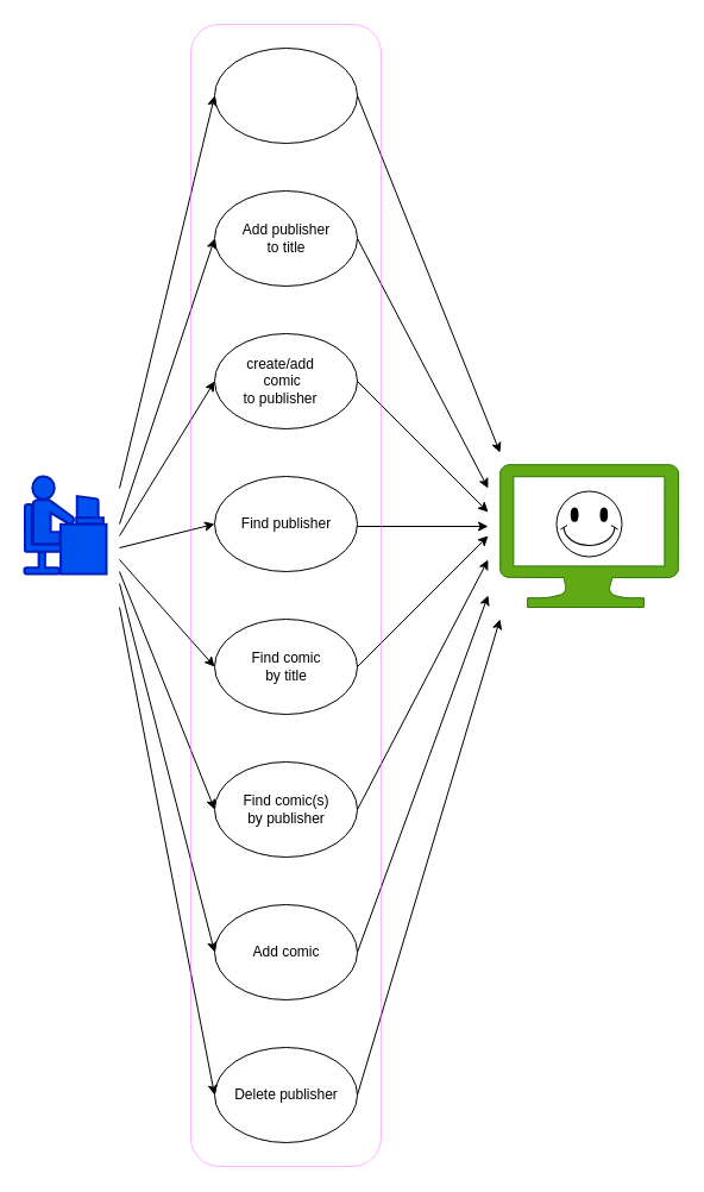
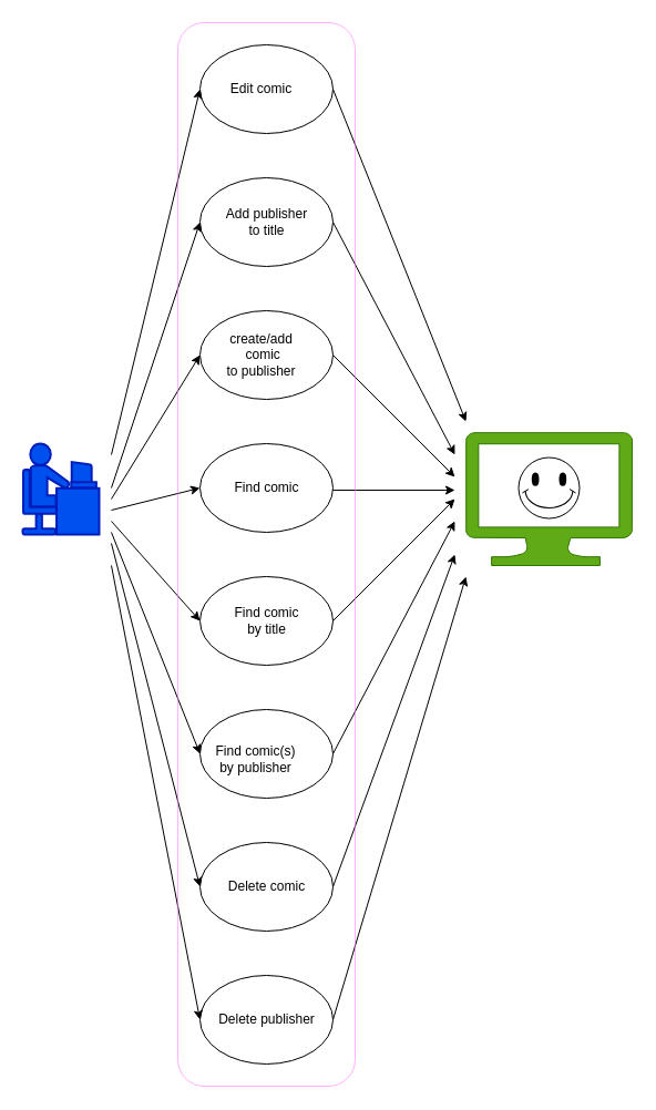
  <mxCell id="0" />
  <mxCell id="1" parent="0" />
  <mxCell id="2" value="" style="shape=mxgraph.cisco.people.androgenous_person;html=1;pointerEvents=1;dashed=0;fillColor=#0050ef;strokeColor=#001DBC;strokeWidth=2;verticalLabelPosition=bottom;verticalAlign=top;align=center;outlineConnect=0;fontColor=#ffffff;" parent="1" vertex="1"><mxGeometry x="20" y="400" width="69" height="82" as="geometry" /></mxCell>
  <mxCell id="3" value="" style="ellipse;whiteSpace=wrap;html=1;" parent="1" vertex="1"><mxGeometry x="180" y="280" width="120" height="80" as="geometry" /></mxCell>
  <mxCell id="4" value="" style="ellipse;whiteSpace=wrap;html=1;" parent="1" vertex="1"><mxGeometry x="180" y="520" width="120" height="80" as="geometry" /></mxCell>
  <mxCell id="5" value="" style="ellipse;whiteSpace=wrap;html=1;" parent="1" vertex="1"><mxGeometry x="180" y="640" width="120" height="80" as="geometry" /></mxCell>
  <mxCell id="6" value="create/add&lt;br&gt;&amp;nbsp;comic &lt;br&gt;to publisher" style="text;html=1;align=center;verticalAlign=middle;resizable=0;points=[];autosize=1;" parent="1" vertex="1"><mxGeometry x="200" y="295" width="70" height="50" as="geometry" /></mxCell>
  <mxCell id="7" value="Find comic &lt;br&gt;by title" style="text;html=1;align=center;verticalAlign=middle;resizable=0;points=[];autosize=1;" parent="1" vertex="1"><mxGeometry x="205" y="545" width="70" height="30" as="geometry" /></mxCell>
- <mxCell id="8" value="Find comic(s)&lt;br&gt;by publisher" style="text;html=1;align=center;verticalAlign=middle;resizable=0;points=[];autosize=1;" parent="1" vertex="1"><mxGeometry x="195" y="665" width="90" height="30" as="geometry" /></mxCell>
+ <mxCell id="8" value="Find comic(s)&lt;br&gt;by publisher" style="text;html=1;align=center;verticalAlign=middle;resizable=0;points=[];autosize=1;" parent="1" vertex="1"><mxGeometry x="185" y="670" width="90" height="30" as="geometry" /></mxCell>
  <mxCell id="9" value="" style="ellipse;whiteSpace=wrap;html=1;" parent="1" vertex="1"><mxGeometry x="180" y="160" width="120" height="80" as="geometry" /></mxCell>
  <mxCell id="10" value="Add publisher &lt;br&gt;to title" style="text;html=1;align=center;verticalAlign=middle;resizable=0;points=[];autosize=1;" parent="1" vertex="1"><mxGeometry x="195" y="185" width="90" height="30" as="geometry" /></mxCell>
  <mxCell id="11" value="" style="ellipse;whiteSpace=wrap;html=1;" parent="1" vertex="1"><mxGeometry x="180" y="400" width="120" height="80" as="geometry" /></mxCell>
- <mxCell id="12" value="Find publisher" style="text;html=1;align=center;verticalAlign=middle;resizable=0;points=[];autosize=1;" parent="1" vertex="1"><mxGeometry x="195" y="430" width="90" height="20" as="geometry" /></mxCell>
+ <mxCell id="12" value="Find comic" style="text;html=1;align=center;verticalAlign=middle;resizable=0;points=[];autosize=1;" parent="1" vertex="1"><mxGeometry x="195" y="430" width="90" height="20" as="geometry" /></mxCell>
  <mxCell id="13" value="" style="endArrow=classic;html=1;entryX=0;entryY=0.5;entryDx=0;entryDy=0;" parent="1" target="4" edge="1"><mxGeometry width="50" height="50" relative="1" as="geometry"><mxPoint x="100" y="470" as="sourcePoint" /><mxPoint x="190" y="550" as="targetPoint" /></mxGeometry></mxCell>
  <mxCell id="14" value="" style="endArrow=classic;html=1;entryX=0;entryY=0.5;entryDx=0;entryDy=0;" parent="1" target="5" edge="1"><mxGeometry width="50" height="50" relative="1" as="geometry"><mxPoint x="100" y="480" as="sourcePoint" /><mxPoint x="190" y="570" as="targetPoint" /></mxGeometry></mxCell>
  <mxCell id="15" value="" style="endArrow=classic;html=1;entryX=0;entryY=0.5;entryDx=0;entryDy=0;" parent="1" target="11" edge="1"><mxGeometry width="50" height="50" relative="1" as="geometry"><mxPoint x="100" y="460" as="sourcePoint" /><mxPoint x="420" y="410" as="targetPoint" /></mxGeometry></mxCell>
  <mxCell id="16" value="" style="endArrow=classic;html=1;" parent="1" edge="1"><mxGeometry width="50" height="50" relative="1" as="geometry"><mxPoint x="300" y="442" as="sourcePoint" /><mxPoint x="410" y="442" as="targetPoint" /></mxGeometry></mxCell>
  <mxCell id="17" value="" style="endArrow=classic;html=1;entryX=0;entryY=0.5;entryDx=0;entryDy=0;" parent="1" target="3" edge="1"><mxGeometry width="50" height="50" relative="1" as="geometry"><mxPoint x="100" y="450" as="sourcePoint" /><mxPoint x="140" y="410" as="targetPoint" /></mxGeometry></mxCell>
  <mxCell id="18" value="" style="endArrow=classic;html=1;entryX=0;entryY=0.5;entryDx=0;entryDy=0;" parent="1" target="9" edge="1"><mxGeometry width="50" height="50" relative="1" as="geometry"><mxPoint x="100" y="440" as="sourcePoint" /><mxPoint x="150" y="390" as="targetPoint" /></mxGeometry></mxCell>
  <mxCell id="19" value="" style="ellipse;whiteSpace=wrap;html=1;" parent="1" vertex="1"><mxGeometry x="180" y="760" width="120" height="80" as="geometry" /></mxCell>
- <mxCell id="20" value="Add comic" style="text;html=1;align=center;verticalAlign=middle;resizable=0;points=[];autosize=1;" parent="1" vertex="1"><mxGeometry x="200" y="790" width="80" height="20" as="geometry" /></mxCell>
+ <mxCell id="20" value="Delete comic" style="text;html=1;align=center;verticalAlign=middle;resizable=0;points=[];autosize=1;" parent="1" vertex="1"><mxGeometry x="200" y="790" width="80" height="20" as="geometry" /></mxCell>
  <mxCell id="21" value="" style="ellipse;whiteSpace=wrap;html=1;" parent="1" vertex="1"><mxGeometry x="180" y="880" width="120" height="80" as="geometry" /></mxCell>
  <mxCell id="22" value="Delete publisher" style="text;html=1;align=center;verticalAlign=middle;resizable=0;points=[];autosize=1;" parent="1" vertex="1"><mxGeometry x="190" y="910" width="100" height="20" as="geometry" /></mxCell>
  <mxCell id="23" value="" style="endArrow=classic;html=1;entryX=0;entryY=0.5;entryDx=0;entryDy=0;" parent="1" target="19" edge="1"><mxGeometry width="50" height="50" relative="1" as="geometry"><mxPoint x="100" y="490" as="sourcePoint" /><mxPoint x="190" y="690" as="targetPoint" /></mxGeometry></mxCell>
  <mxCell id="24" value="" style="endArrow=classic;html=1;entryX=0;entryY=0.5;entryDx=0;entryDy=0;" parent="1" target="21" edge="1"><mxGeometry width="50" height="50" relative="1" as="geometry"><mxPoint x="100" y="510" as="sourcePoint" /><mxPoint x="200" y="700" as="targetPoint" /></mxGeometry></mxCell>
  <mxCell id="25" value="" style="verticalLabelPosition=bottom;html=1;verticalAlign=top;align=center;strokeColor=#2D7600;fillColor=#60a917;shape=mxgraph.azure.computer;pointerEvents=1;fontColor=#ffffff;" parent="1" vertex="1"><mxGeometry x="420" y="390" width="150" height="120" as="geometry" /></mxCell>
  <mxCell id="26" value="" style="verticalLabelPosition=bottom;verticalAlign=top;html=1;shape=mxgraph.basic.smiley" parent="1" vertex="1"><mxGeometry x="467.5" y="412.5" width="55" height="55" as="geometry" /></mxCell>
  <mxCell id="27" value="" style="endArrow=classic;html=1;exitX=1;exitY=0.5;exitDx=0;exitDy=0;" parent="1" source="4" edge="1"><mxGeometry width="50" height="50" relative="1" as="geometry"><mxPoint x="310" y="560" as="sourcePoint" /><mxPoint x="410" y="450" as="targetPoint" /></mxGeometry></mxCell>
  <mxCell id="28" value="" style="endArrow=classic;html=1;exitX=1;exitY=0.5;exitDx=0;exitDy=0;" parent="1" source="5" edge="1"><mxGeometry width="50" height="50" relative="1" as="geometry"><mxPoint x="320" y="679.41" as="sourcePoint" /><mxPoint x="410" y="470" as="targetPoint" /></mxGeometry></mxCell>
  <mxCell id="29" value="" style="endArrow=classic;html=1;exitX=1;exitY=0.5;exitDx=0;exitDy=0;" parent="1" source="19" edge="1"><mxGeometry width="50" height="50" relative="1" as="geometry"><mxPoint x="310" y="799.41" as="sourcePoint" /><mxPoint x="410" y="500" as="targetPoint" /></mxGeometry></mxCell>
  <mxCell id="30" value="" style="endArrow=classic;html=1;exitX=1;exitY=0.5;exitDx=0;exitDy=0;" parent="1" source="21" edge="1"><mxGeometry width="50" height="50" relative="1" as="geometry"><mxPoint x="310" y="918" as="sourcePoint" /><mxPoint x="420" y="520" as="targetPoint" /></mxGeometry></mxCell>
  <mxCell id="31" value="" style="endArrow=classic;html=1;exitX=1;exitY=0.5;exitDx=0;exitDy=0;" parent="1" source="9" edge="1"><mxGeometry width="50" height="50" relative="1" as="geometry"><mxPoint x="310" y="199.41" as="sourcePoint" /><mxPoint x="410" y="410" as="targetPoint" /></mxGeometry></mxCell>
  <mxCell id="32" value="" style="endArrow=classic;html=1;exitX=1;exitY=0.5;exitDx=0;exitDy=0;" parent="1" source="3" edge="1"><mxGeometry width="50" height="50" relative="1" as="geometry"><mxPoint x="320" y="319.41" as="sourcePoint" /><mxPoint x="410" y="430" as="targetPoint" /></mxGeometry></mxCell>
  <mxCell id="33" value="" style="ellipse;whiteSpace=wrap;html=1;" parent="1" vertex="1"><mxGeometry x="180" width="120" height="80" as="geometry" y="40" /></mxCell>
  <mxCell id="34" value="" style="endArrow=classic;html=1;entryX=0;entryY=0.5;entryDx=0;entryDy=0;" parent="1" target="33" edge="1"><mxGeometry width="50" height="50" relative="1" as="geometry"><mxPoint x="100" y="410" as="sourcePoint" /><mxPoint x="160" y="150" as="targetPoint" /></mxGeometry></mxCell>
  <mxCell id="35" value="" style="endArrow=classic;html=1;exitX=1;exitY=0.5;exitDx=0;exitDy=0;" parent="1" source="33" edge="1"><mxGeometry width="50" height="50" relative="1" as="geometry"><mxPoint x="120" y="460" as="sourcePoint" /><mxPoint x="420" y="380" as="targetPoint" /></mxGeometry></mxCell>
+ <mxCell id="36" value="Edit comic" style="text;html=1;align=center;verticalAlign=middle;resizable=0;points=[];autosize=1;" parent="1" vertex="1"><mxGeometry x="200" y="70" width="70" height="20" as="geometry" /></mxCell>
  <mxCell id="37" value="" style="rounded=1;whiteSpace=wrap;html=1;fillColor=none;opacity=50;strokeColor=#FF66FF;" parent="1" vertex="1"><mxGeometry x="160" y="20" width="160" height="960" as="geometry" /></mxCell>
